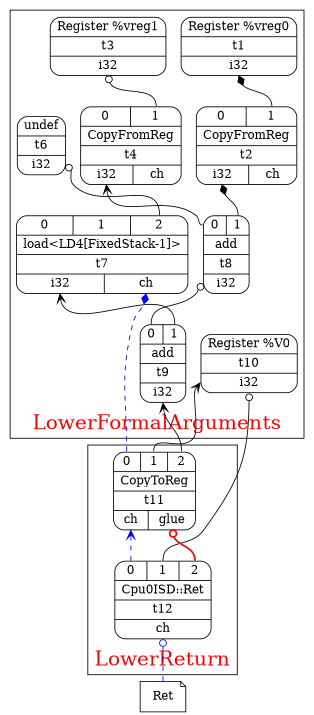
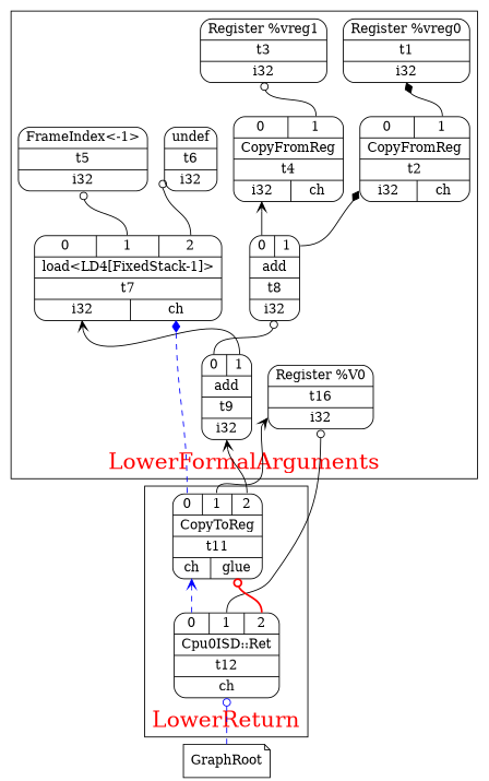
  digraph {
    rankdir=BT
    node [shape=Mrecord]
    edge [arrowhead=odot headport=d0 tailport=s1]
    n1 [label="{Register %vreg0|t1|{<d0>i32}}"]
    n2 [label="{{<s0>0|<s1>1}|CopyFromReg|t2|{<d0>i32|<d1>ch}}"]
    n3 [label="{Register %vreg1|t3|{<d0>i32}}"]
    n4 [label="{{<s0>0|<s1>1}|CopyFromReg|t4|{<d0>i32|<d1>ch}}"]
+   n5 [label="{FrameIndex\<-1\>|t5|{<d0>i32}}"]
    n6 [label="{undef|t6|{<d0>i32}}"]
    n7 [label="{{<s0>0|<s1>1|<s2>2}|load\<LD4[FixedStack-1]\>|t7|{<d0>i32|<d1>ch}}"]
    n8 [label="{{<s0>0|<s1>1}|add|t8|{<d0>i32}}"]
    n9 [label="{{<s0>0|<s1>1}|add|t9|{<d0>i32}}"]
-   n10 [label="{Register %V0|t10|{<d0>i32}}"]
+   n10 [label="{Register %V0|t16|{<d0>i32}}"]
    n11 [label="{{<s0>0|<s1>1|<s2>2}|CopyToReg|t11|{<d0>ch|<d1>glue}}"]
    n12 [label="{{<s0>0|<s1>1|<s2>2}|Cpu0ISD::Ret|t12|{<d0>ch}}"]
-   n13 [label=Ret plaintext=circle shape=note]
+   n13 [label=GraphRoot plaintext=circle shape=note]
    subgraph cluster_1 {
      fontcolor=red
      fontsize=24
      label=LowerFormalArguments
      n1
      n2
      n3
      n4
+     n5
      n6
      n7
      n8
      n9
      n10
    }
    subgraph cluster_2 {
      fontcolor=red
      fontsize=24
      label=LowerReturn
      n11
      n12
    }
    n2 -> n1 [arrowhead=diamond]
    n4 -> n3
+   n7 -> n5
    n7 -> n6 [tailport=s2]
    n8 -> n2 [arrowhead=diamond]
    n8 -> n4 [arrowhead=vee tailport=s0]
    n9 -> n7 [arrowhead=vee]
    n9 -> n8 [tailport=s0]
    n11 -> n7 [arrowhead=diamond color=blue headport=d1 style=dashed tailport=s0]
    n11 -> n9 [arrowhead=vee tailport=s2]
    n11 -> n10 [arrowhead=vee]
    n12 -> n10
    n12 -> n11 [arrowhead=vee color=blue style=dashed tailport=s0]
    n12 -> n11 [color=red headport=d1 style=bold tailport=s2]
    n13 -> n12 [color=blue style=dashed tailport=s0]
  }
